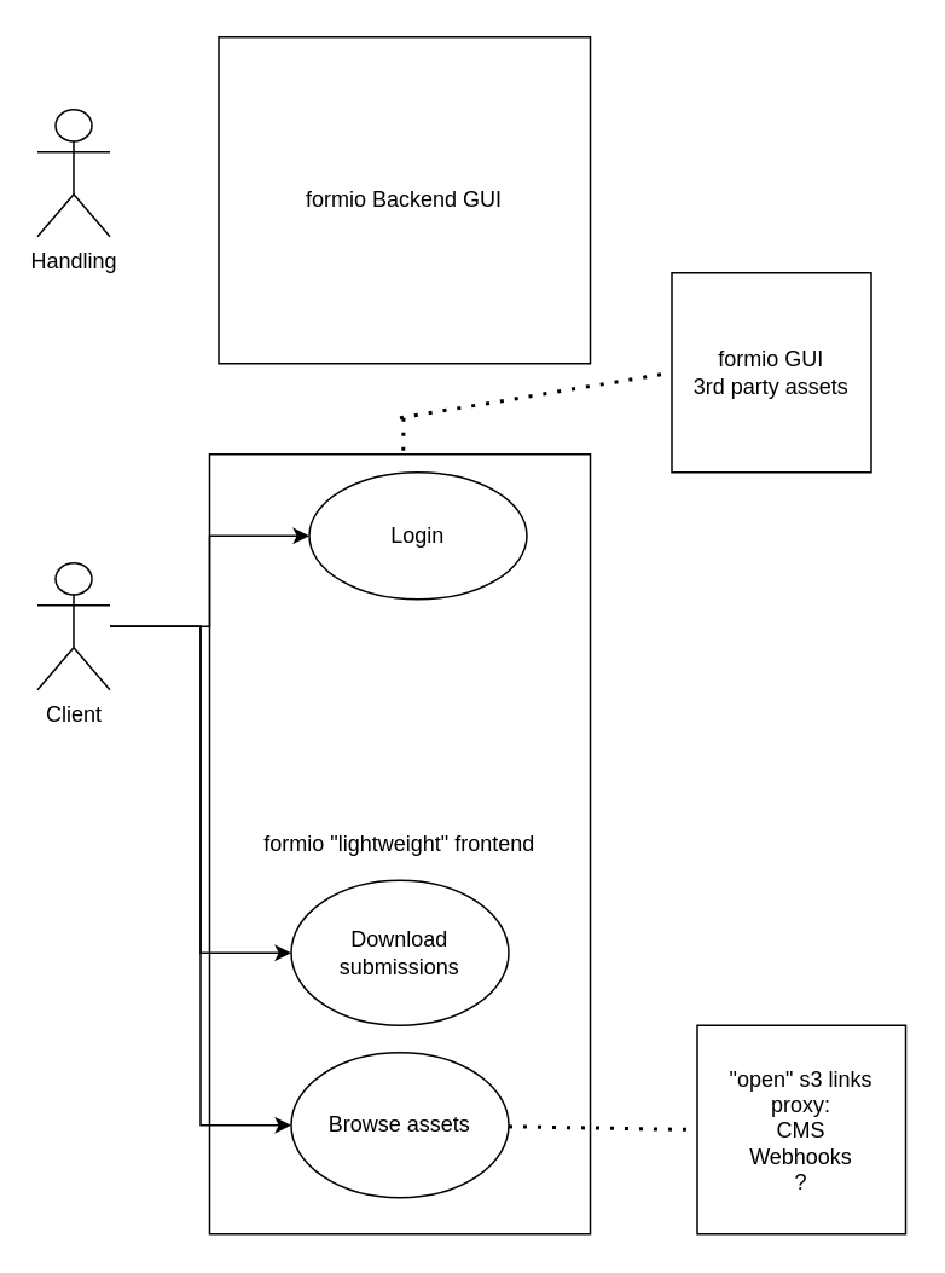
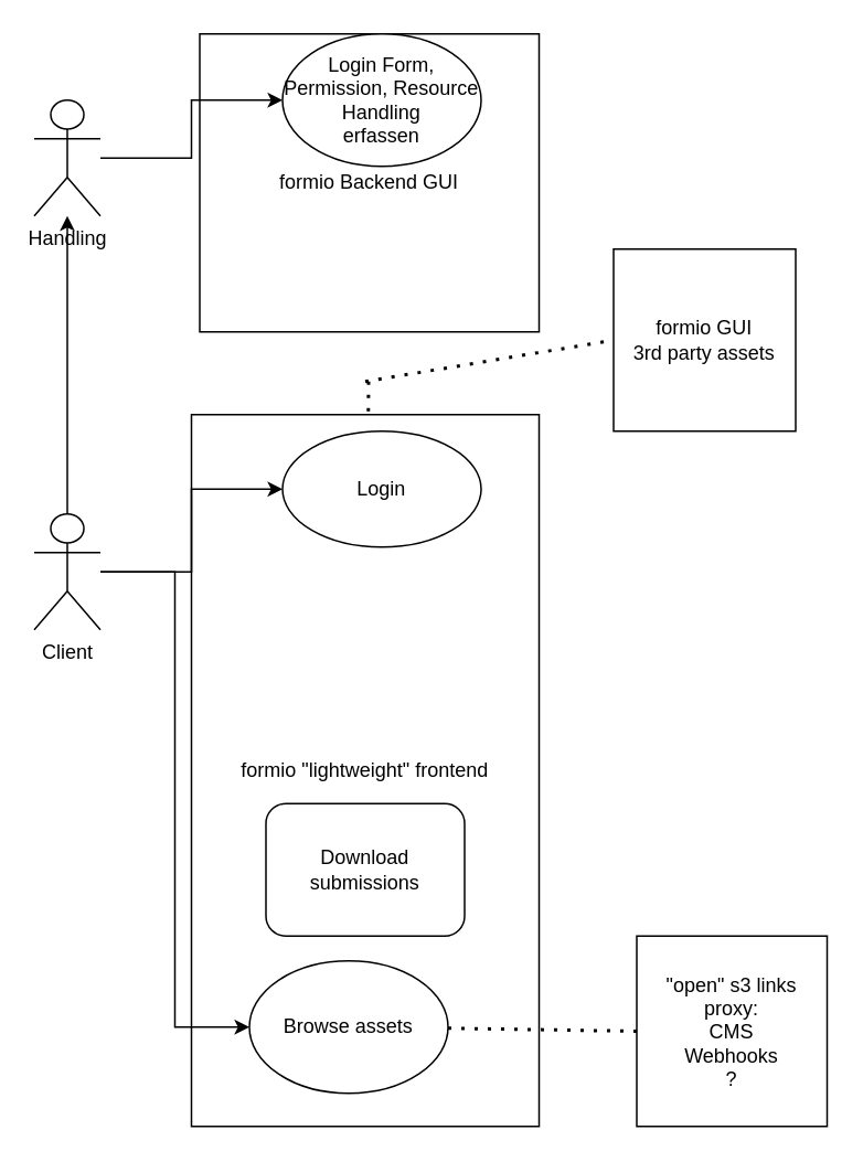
  <mxCell id="0" />
  <mxCell id="1" parent="0" />
  <mxCell id="2" value="formio Backend GUI" style="whiteSpace=wrap;html=1;" vertex="1" parent="1"><mxGeometry x="120" y="20" width="205" height="180" as="geometry" /></mxCell>
  <mxCell id="3" value="formio &quot;lightweight&quot; frontend" style="rounded=0;whiteSpace=wrap;html=1;" vertex="1" parent="1"><mxGeometry x="115" y="250" width="210" height="430" as="geometry" /></mxCell>
+ <mxCell id="4" style="edgeStyle=orthogonalEdgeStyle;rounded=0;orthogonalLoop=1;jettySize=auto;html=1;" edge="1" parent="1" source="5" target="6"><mxGeometry relative="1" as="geometry" /></mxCell>
  <mxCell id="5" value="Handling" style="shape=umlActor;verticalLabelPosition=bottom;verticalAlign=top;html=1;outlineConnect=0;" vertex="1" parent="1"><mxGeometry x="20" y="60" width="40" height="70" as="geometry" /></mxCell>
+ <mxCell id="6" value="Login Form, Permission, Resource Handling&lt;br&gt;erfassen" style="ellipse;whiteSpace=wrap;html=1;" vertex="1" parent="1"><mxGeometry x="170" y="20" width="120" height="80" as="geometry" /></mxCell>
  <mxCell id="7" style="edgeStyle=orthogonalEdgeStyle;rounded=0;orthogonalLoop=1;jettySize=auto;html=1;" edge="1" parent="1" source="10" target="11"><mxGeometry relative="1" as="geometry" /></mxCell>
- <mxCell id="8" style="edgeStyle=orthogonalEdgeStyle;rounded=0;orthogonalLoop=1;jettySize=auto;html=1;entryX=0;entryY=0.5;entryDx=0;entryDy=0;" edge="1" parent="1" source="10" target="12"><mxGeometry relative="1" as="geometry" /></mxCell>
+ <mxCell id="8" style="edgeStyle=orthogonalEdgeStyle;rounded=0;orthogonalLoop=1;jettySize=auto;html=1;" edge="1" parent="1" source="10" target="5"><mxGeometry relative="1" as="geometry" /></mxCell>
  <mxCell id="9" style="edgeStyle=orthogonalEdgeStyle;rounded=0;orthogonalLoop=1;jettySize=auto;html=1;entryX=0;entryY=0.5;entryDx=0;entryDy=0;" edge="1" parent="1" source="10" target="13"><mxGeometry relative="1" as="geometry"><mxPoint x="110" y="700" as="targetPoint" /></mxGeometry></mxCell>
  <mxCell id="10" value="Client" style="shape=umlActor;verticalLabelPosition=bottom;verticalAlign=top;html=1;outlineConnect=0;" vertex="1" parent="1"><mxGeometry x="20" y="310" width="40" height="70" as="geometry" /></mxCell>
  <mxCell id="11" value="Login" style="ellipse;whiteSpace=wrap;html=1;" vertex="1" parent="1"><mxGeometry x="170" y="260" width="120" height="70" as="geometry" /></mxCell>
- <mxCell id="12" value="Download submissions" style="ellipse;whiteSpace=wrap;html=1;" vertex="1" parent="1"><mxGeometry x="160" y="485" width="120" height="80" as="geometry" /></mxCell>
- <mxCell id="13" value="Browse assets" style="ellipse;whiteSpace=wrap;html=1;" vertex="1" parent="1"><mxGeometry x="160" y="580" width="120" height="80" as="geometry" /></mxCell>
+ <mxCell id="12" value="Download submissions" style="whiteSpace=wrap;html=1;rounded=1;" vertex="1" parent="1"><mxGeometry x="160" y="485" width="120" height="80" as="geometry" /></mxCell>
+ <mxCell id="13" value="Browse assets" style="ellipse;whiteSpace=wrap;html=1;" vertex="1" parent="1"><mxGeometry x="150" y="580" width="120" height="80" as="geometry" /></mxCell>
  <mxCell id="14" value="" style="endArrow=none;dashed=1;html=1;dashPattern=1 3;strokeWidth=2;entryX=0;entryY=0.5;entryDx=0;entryDy=0;" edge="1" parent="1" source="13" target="15"><mxGeometry width="50" height="50" relative="1" as="geometry"><mxPoint x="320" y="670" as="sourcePoint" /><mxPoint x="370" y="620" as="targetPoint" /></mxGeometry></mxCell>
  <mxCell id="15" value="&quot;open&quot; s3 links proxy:&lt;br&gt;CMS&lt;br&gt;Webhooks&lt;br&gt;?" style="whiteSpace=wrap;html=1;aspect=fixed;" vertex="1" parent="1"><mxGeometry x="384" y="565" width="115" height="115" as="geometry" /></mxCell>
  <mxCell id="16" value="" style="endArrow=none;dashed=1;html=1;dashPattern=1 3;strokeWidth=2;" edge="1" parent="1" target="3"><mxGeometry width="50" height="50" relative="1" as="geometry"><mxPoint x="222" y="230" as="sourcePoint" /><mxPoint x="410" y="300" as="targetPoint" /></mxGeometry></mxCell>
  <mxCell id="17" value="" style="endArrow=none;dashed=1;html=1;dashPattern=1 3;strokeWidth=2;entryX=0;entryY=0.5;entryDx=0;entryDy=0;entryPerimeter=0;" edge="1" parent="1" target="18"><mxGeometry width="50" height="50" relative="1" as="geometry"><mxPoint x="220" y="230" as="sourcePoint" /><mxPoint x="360" y="230" as="targetPoint" /></mxGeometry></mxCell>
  <mxCell id="18" value="formio GUI&lt;br&gt;3rd party assets" style="whiteSpace=wrap;html=1;aspect=fixed;" vertex="1" parent="1"><mxGeometry x="370" y="150" width="110" height="110" as="geometry" /></mxCell>
